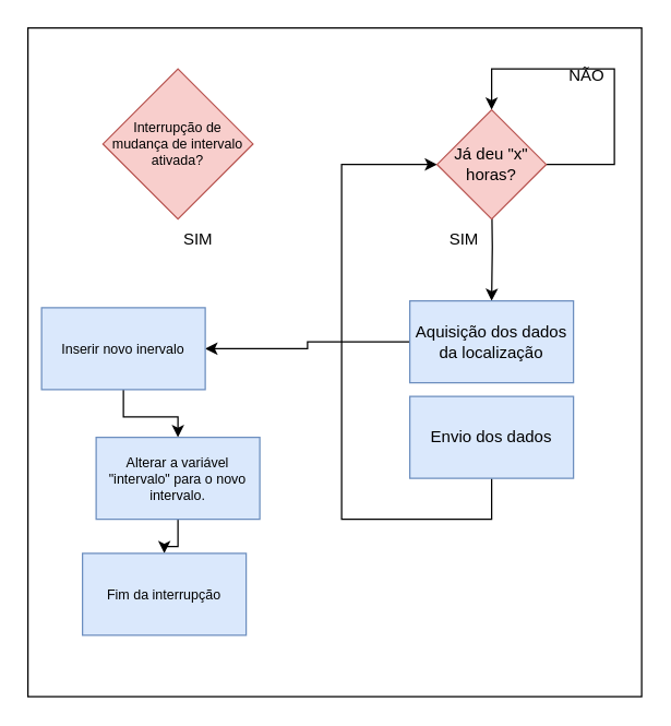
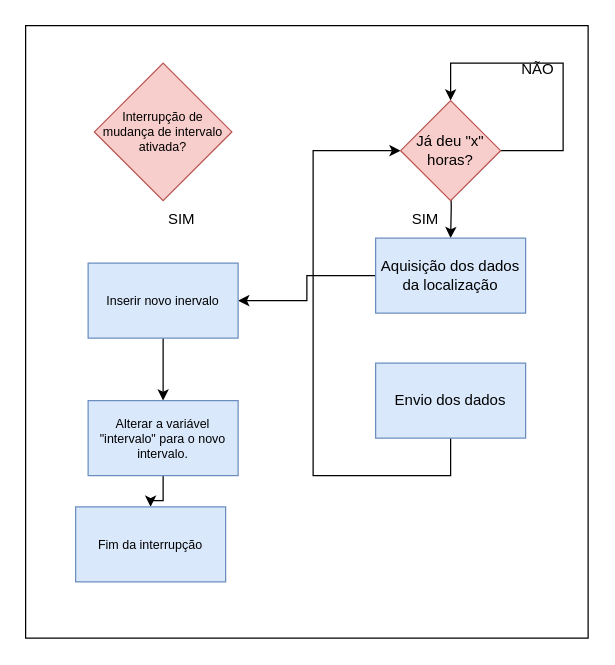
  <mxCell id="0" />
  <mxCell id="1" parent="0" />
  <mxCell id="2" value="" style="rounded=0;whiteSpace=wrap;html=1;fontSize=10;" vertex="1" parent="1"><mxGeometry x="20" y="20" width="450" height="490" as="geometry" /></mxCell>
  <mxCell id="3" style="edgeStyle=orthogonalEdgeStyle;rounded=0;orthogonalLoop=1;jettySize=auto;html=1;" edge="1" parent="1" target="7"><mxGeometry relative="1" as="geometry"><mxPoint x="360" y="140" as="sourcePoint" /></mxGeometry></mxCell>
  <mxCell id="4" style="edgeStyle=orthogonalEdgeStyle;rounded=0;orthogonalLoop=1;jettySize=auto;html=1;exitX=1;exitY=0.5;exitDx=0;exitDy=0;" edge="1" parent="1" source="11"><mxGeometry relative="1" as="geometry"><mxPoint x="360" y="80" as="targetPoint" /><mxPoint x="544" y="90" as="sourcePoint" /><Array as="points"><mxPoint x="450" y="120" /><mxPoint x="450" y="50" /><mxPoint x="360" y="50" /></Array></mxGeometry></mxCell>
  <mxCell id="5" value="NÃO" style="text;html=1;strokeColor=none;fillColor=none;align=center;verticalAlign=middle;whiteSpace=wrap;rounded=0;" vertex="1" parent="1"><mxGeometry x="400" y="40" width="60" height="30" as="geometry" /></mxCell>
  <mxCell id="6" value="" style="edgeStyle=orthogonalEdgeStyle;rounded=0;orthogonalLoop=1;jettySize=auto;html=1;" edge="1" parent="1" source="7" target="14"><mxGeometry relative="1" as="geometry" /></mxCell>
- <mxCell id="7" value="Aquisição dos dados da localização" style="rounded=0;whiteSpace=wrap;html=1;fillColor=#dae8fc;strokeColor=#6c8ebf;" vertex="1" parent="1"><mxGeometry x="300" y="220" width="120" height="60" as="geometry" /></mxCell>
+ <mxCell id="7" value="Aquisição dos dados da localização" style="rounded=0;whiteSpace=wrap;html=1;fillColor=#dae8fc;strokeColor=#6c8ebf;" vertex="1" parent="1"><mxGeometry x="300" y="190" width="120" height="60" as="geometry" /></mxCell>
  <mxCell id="8" value="SIM" style="text;html=1;strokeColor=none;fillColor=none;align=center;verticalAlign=middle;whiteSpace=wrap;rounded=0;" vertex="1" parent="1"><mxGeometry x="310" y="160" width="60" height="30" as="geometry" /></mxCell>
  <mxCell id="9" style="edgeStyle=orthogonalEdgeStyle;rounded=0;orthogonalLoop=1;jettySize=auto;html=1;entryX=0;entryY=0.5;entryDx=0;entryDy=0;" edge="1" parent="1" source="10" target="11"><mxGeometry relative="1" as="geometry"><mxPoint x="240" y="120" as="targetPoint" /><Array as="points"><mxPoint x="360" y="380" /><mxPoint x="250" y="380" /><mxPoint x="250" y="120" /></Array></mxGeometry></mxCell>
  <mxCell id="10" value="Envio dos dados" style="rounded=0;whiteSpace=wrap;html=1;fillColor=#dae8fc;strokeColor=#6c8ebf;" vertex="1" parent="1"><mxGeometry x="300" y="290" width="120" height="60" as="geometry" /></mxCell>
  <mxCell id="11" value="Já deu &quot;x&quot; horas?" style="rhombus;whiteSpace=wrap;html=1;fillColor=#f8cecc;strokeColor=#b85450;" vertex="1" parent="1"><mxGeometry x="320" y="80" width="80" height="80" as="geometry" /></mxCell>
  <mxCell id="12" value="Interrupção de mudança de intervalo ativada?" style="rhombus;whiteSpace=wrap;html=1;fontSize=10;fillColor=#f8cecc;strokeColor=#b85450;" vertex="1" parent="1"><mxGeometry x="75" y="50" width="110" height="110" as="geometry" /></mxCell>
  <mxCell id="13" value="" style="edgeStyle=orthogonalEdgeStyle;rounded=0;orthogonalLoop=1;jettySize=auto;html=1;fontSize=10;" edge="1" parent="1" source="14" target="17"><mxGeometry relative="1" as="geometry" /></mxCell>
- <mxCell id="14" value="Inserir novo inervalo" style="rounded=0;whiteSpace=wrap;html=1;fontSize=10;fillColor=#dae8fc;strokeColor=#6c8ebf;" vertex="1" parent="1"><mxGeometry x="30" y="225" width="120" height="60" as="geometry" /></mxCell>
+ <mxCell id="14" value="Inserir novo inervalo" style="rounded=0;whiteSpace=wrap;html=1;fontSize=10;fillColor=#dae8fc;strokeColor=#6c8ebf;" vertex="1" parent="1"><mxGeometry x="70" y="210" width="120" height="60" as="geometry" /></mxCell>
  <mxCell id="15" value="SIM" style="text;html=1;strokeColor=none;fillColor=none;align=center;verticalAlign=middle;whiteSpace=wrap;rounded=0;" vertex="1" parent="1"><mxGeometry x="115" y="160" width="60" height="30" as="geometry" /></mxCell>
  <mxCell id="16" style="edgeStyle=orthogonalEdgeStyle;rounded=0;orthogonalLoop=1;jettySize=auto;html=1;entryX=0.5;entryY=0;entryDx=0;entryDy=0;fontSize=10;" edge="1" parent="1" source="17" target="18"><mxGeometry relative="1" as="geometry" /></mxCell>
  <mxCell id="17" value="Alterar a variável &quot;intervalo&quot; para o novo intervalo." style="rounded=0;whiteSpace=wrap;html=1;fontSize=10;fillColor=#dae8fc;strokeColor=#6c8ebf;" vertex="1" parent="1"><mxGeometry x="70" y="320" width="120" height="60" as="geometry" /></mxCell>
  <mxCell id="18" value="Fim da interrupção" style="rounded=0;whiteSpace=wrap;html=1;fontSize=10;fillColor=#dae8fc;strokeColor=#6c8ebf;" vertex="1" parent="1"><mxGeometry x="60" y="405" width="120" height="60" as="geometry" /></mxCell>
